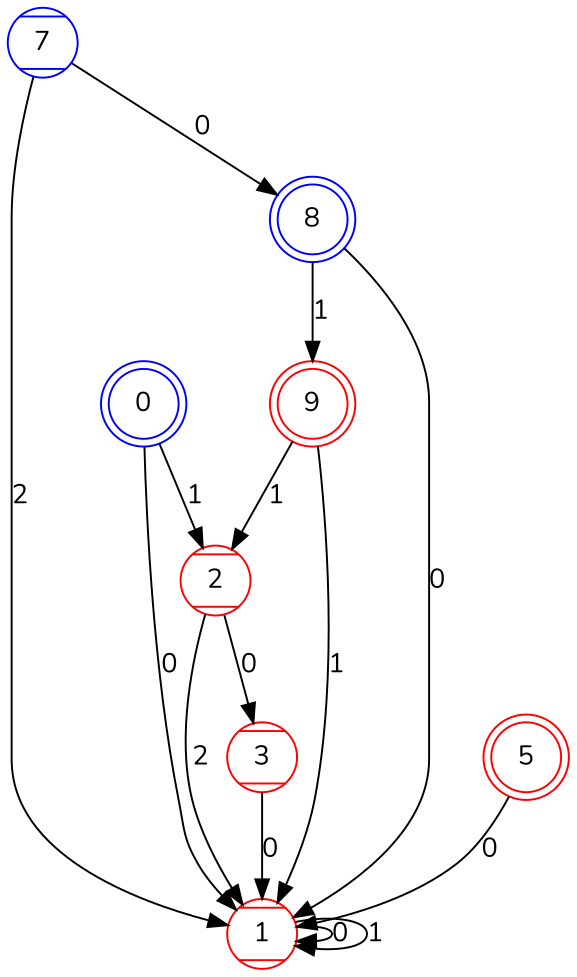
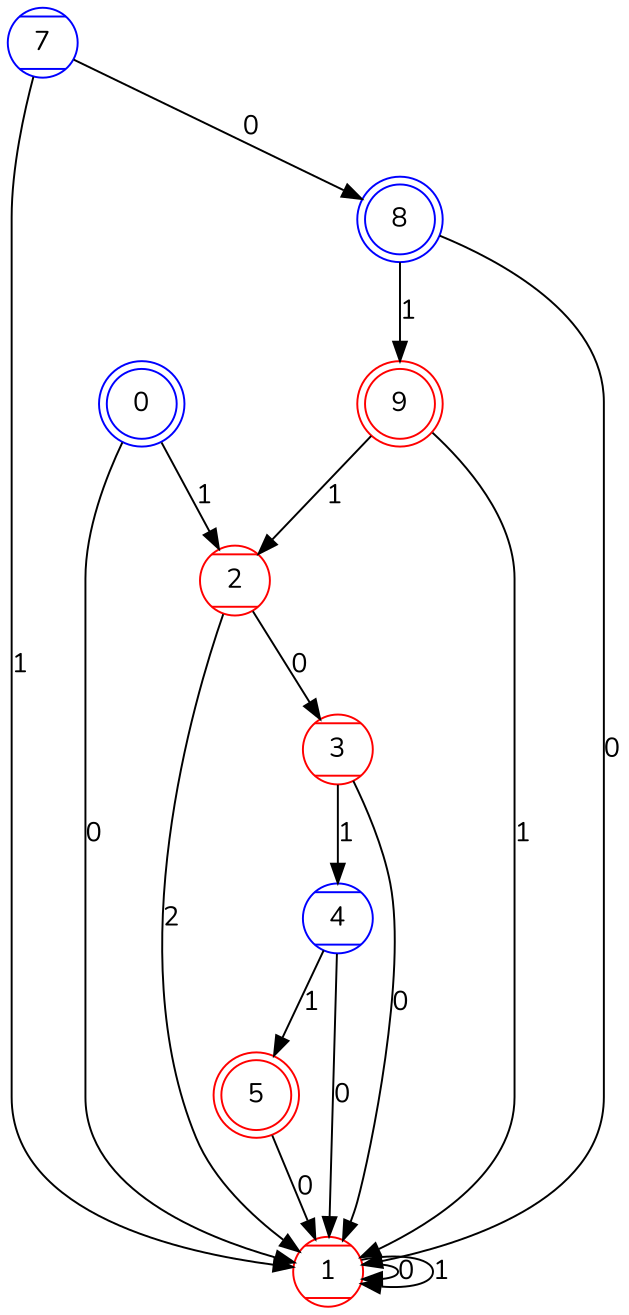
  digraph {
    fontname=Nunito
    node [color=red fontname=Nunito shape=Mcircle style=striped]
    edge [fontname=Nunito]
    0 [color=blue shape=doublecircle]
    1
    2
    3
+   4 [color=blue]
    5 [shape=doublecircle]
    7 [color=blue]
    8 [color=blue shape=doublecircle]
    9 [shape=doublecircle]
    0 -> 1 [label=0]
    0 -> 2 [label=1]
    1 -> 1 [label=0]
    1 -> 1 [label=1]
    2 -> 1 [label=2]
    2 -> 3 [label=0]
    3 -> 1 [label=0]
+   3 -> 4 [label=1]
+   4 -> 1 [label=0]
+   4 -> 5 [label=1]
    5 -> 1 [label=0]
-   7 -> 1 [label=2]
+   7 -> 1 [label=1]
    7 -> 8 [label=0]
    8 -> 1 [label=0]
    8 -> 9 [label=1]
    9 -> 1 [label=1]
    9 -> 2 [label=1]
  }
